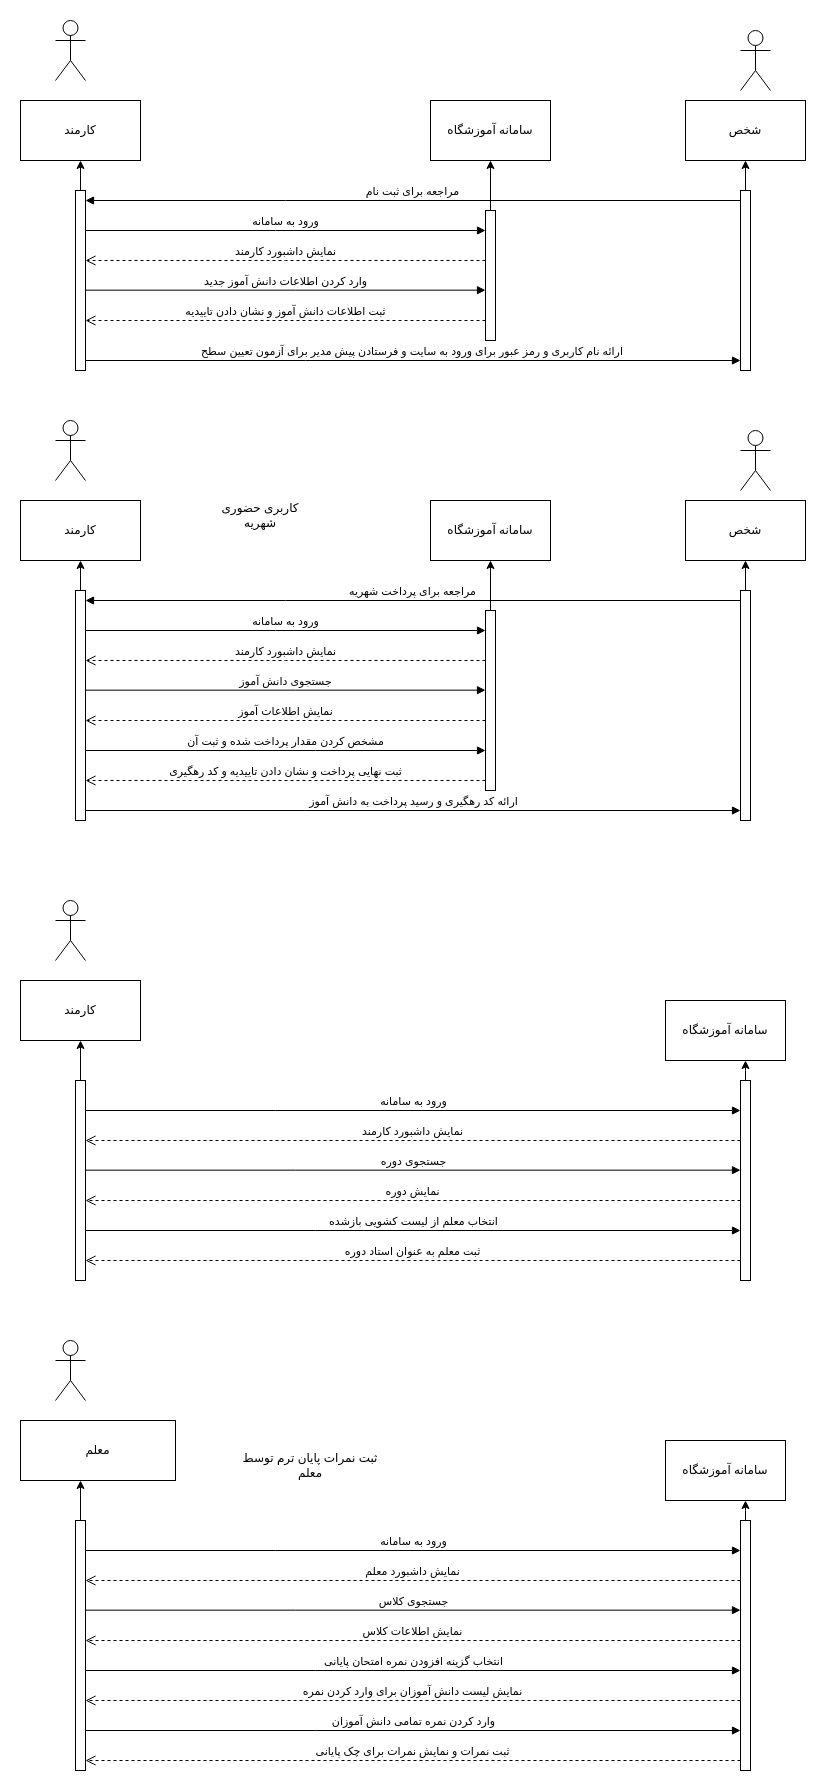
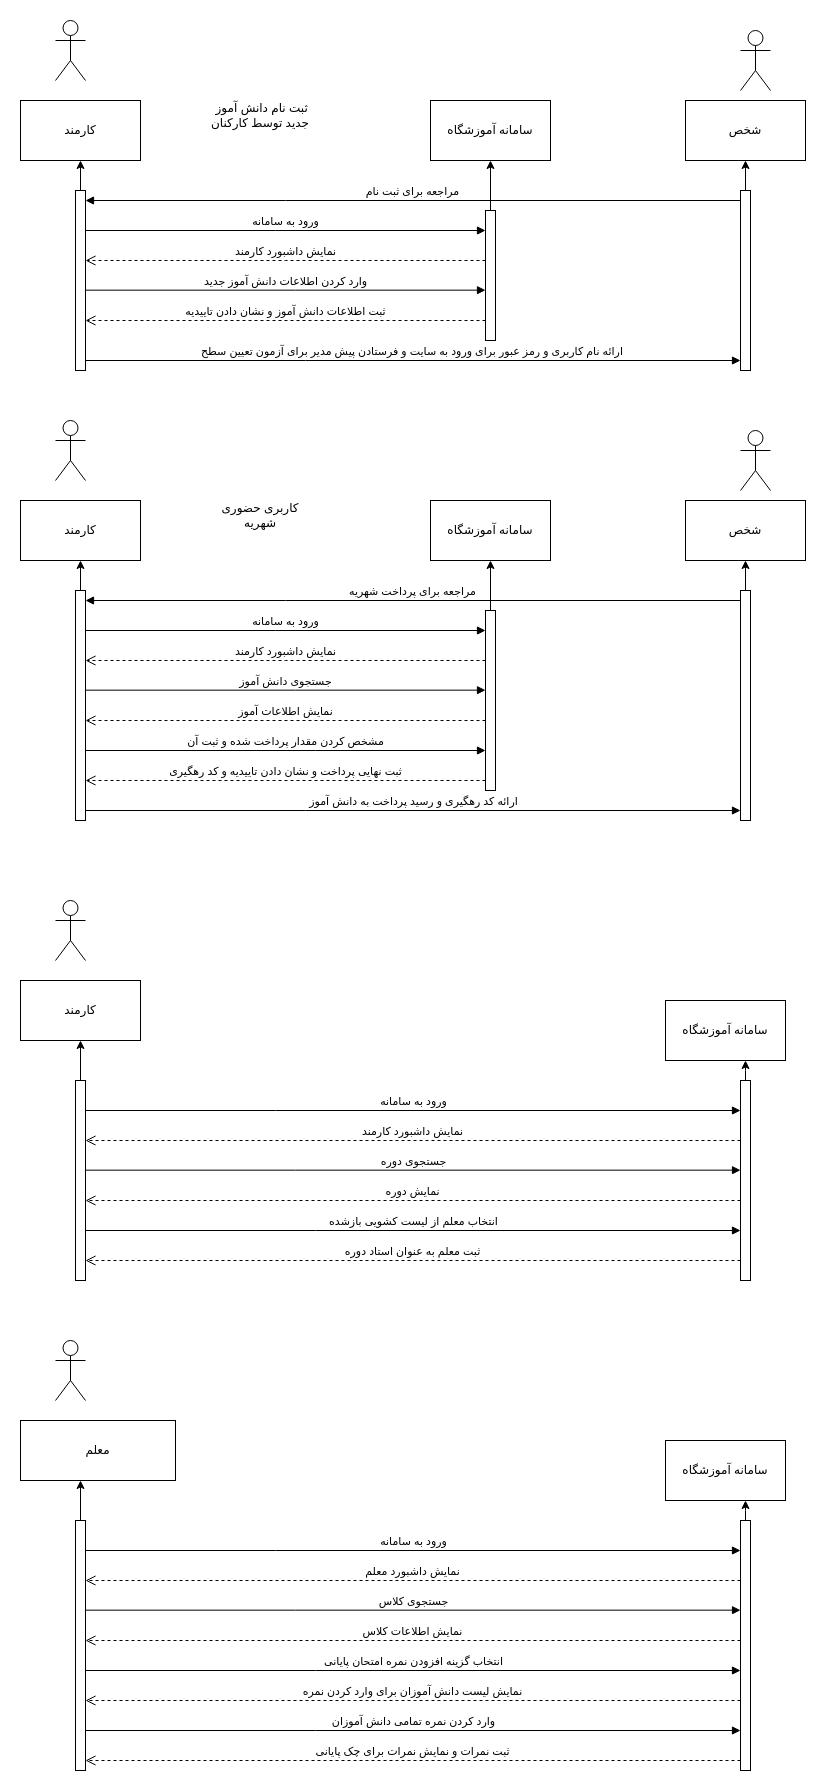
  <mxCell id="0" />
  <mxCell id="1" parent="0" />
  <mxCell id="2" value="" style="edgeStyle=orthogonalEdgeStyle;rounded=0;orthogonalLoop=1;jettySize=auto;html=1;curved=0;" edge="1" parent="1" source="3" target="6"><mxGeometry relative="1" as="geometry"><Array as="points"><mxPoint x="80" y="260" /><mxPoint x="80" y="260" /></Array></mxGeometry></mxCell>
  <mxCell id="3" value="" style="html=1;points=[[0,0,0,0,5],[0,1,0,0,-5],[1,0,0,0,5],[1,1,0,0,-5]];perimeter=orthogonalPerimeter;outlineConnect=0;targetShapes=umlLifeline;portConstraint=eastwest;newEdgeStyle={&quot;curved&quot;:0,&quot;rounded&quot;:0};" vertex="1" parent="1"><mxGeometry x="75" y="190" width="10" height="180" as="geometry" /></mxCell>
  <mxCell id="4" value="ورود به سامانه" style="html=1;verticalAlign=bottom;endArrow=block;curved=0;rounded=0;" edge="1" parent="1"><mxGeometry relative="1" as="geometry"><mxPoint x="85" y="230" as="sourcePoint" /><mxPoint x="485" y="230" as="targetPoint" /><Array as="points"><mxPoint x="275" y="230" /></Array></mxGeometry></mxCell>
  <mxCell id="5" value="نمایش داشبورد کارمند" style="html=1;verticalAlign=bottom;endArrow=open;dashed=1;endSize=8;curved=0;rounded=0;" edge="1" parent="1"><mxGeometry relative="1" as="geometry"><mxPoint x="85" y="260" as="targetPoint" /><mxPoint x="485" y="260" as="sourcePoint" /><Array as="points"><mxPoint x="285" y="260" /></Array></mxGeometry></mxCell>
  <mxCell id="6" value="کارمند" style="whiteSpace=wrap;html=1;" vertex="1" parent="1"><mxGeometry x="20" y="100" width="120" height="60" as="geometry" /></mxCell>
  <mxCell id="7" value="" style="edgeStyle=orthogonalEdgeStyle;rounded=0;orthogonalLoop=1;jettySize=auto;html=1;curved=0;" edge="1" parent="1" source="8" target="9"><mxGeometry relative="1" as="geometry"><Array as="points"><mxPoint x="490" y="260" /><mxPoint x="490" y="260" /></Array></mxGeometry></mxCell>
  <mxCell id="8" value="" style="html=1;points=[[0,0,0,0,5],[0,1,0,0,-5],[1,0,0,0,5],[1,1,0,0,-5]];perimeter=orthogonalPerimeter;outlineConnect=0;targetShapes=umlLifeline;portConstraint=eastwest;newEdgeStyle={&quot;curved&quot;:0,&quot;rounded&quot;:0};" vertex="1" parent="1"><mxGeometry x="485" y="210" width="10" height="130" as="geometry" /></mxCell>
  <mxCell id="9" value="سامانه آموزشگاه" style="whiteSpace=wrap;html=1;" vertex="1" parent="1"><mxGeometry x="430" y="100" width="120" height="60" as="geometry" /></mxCell>
  <mxCell id="10" value="وارد کردن اطلاعات دانش آموز جدید" style="html=1;verticalAlign=bottom;endArrow=block;curved=0;rounded=0;" edge="1" parent="1"><mxGeometry relative="1" as="geometry"><mxPoint x="85" y="289.66" as="sourcePoint" /><mxPoint x="485" y="289.66" as="targetPoint" /><Array as="points"><mxPoint x="295" y="289.66" /></Array></mxGeometry></mxCell>
  <mxCell id="11" value="ثبت اطلاعات دانش آموز و نشان دادن تاییدیه" style="html=1;verticalAlign=bottom;endArrow=open;dashed=1;endSize=8;curved=0;rounded=0;" edge="1" parent="1"><mxGeometry relative="1" as="geometry"><mxPoint x="85" y="320" as="targetPoint" /><mxPoint x="485" y="320" as="sourcePoint" /><Array as="points"><mxPoint x="335" y="320" /></Array></mxGeometry></mxCell>
+ <mxCell id="12" value="&amp;nbsp;ثبت نام دانش آموز جدید توسط کارکنان" style="text;html=1;align=center;verticalAlign=middle;whiteSpace=wrap;rounded=0;" vertex="1" parent="1"><mxGeometry x="205" y="100" width="110" height="30" as="geometry" /></mxCell>
  <mxCell id="13" value="" style="edgeStyle=orthogonalEdgeStyle;rounded=0;orthogonalLoop=1;jettySize=auto;html=1;curved=0;" edge="1" parent="1" source="14" target="15"><mxGeometry relative="1" as="geometry"><Array as="points"><mxPoint x="745" y="260" /><mxPoint x="745" y="260" /></Array></mxGeometry></mxCell>
  <mxCell id="14" value="" style="html=1;points=[[0,0,0,0,5],[0,1,0,0,-5],[1,0,0,0,5],[1,1,0,0,-5]];perimeter=orthogonalPerimeter;outlineConnect=0;targetShapes=umlLifeline;portConstraint=eastwest;newEdgeStyle={&quot;curved&quot;:0,&quot;rounded&quot;:0};" vertex="1" parent="1"><mxGeometry x="740" y="190" width="10" height="180" as="geometry" /></mxCell>
  <mxCell id="15" value="شخص" style="whiteSpace=wrap;html=1;" vertex="1" parent="1"><mxGeometry x="685" y="100" width="120" height="60" as="geometry" /></mxCell>
  <mxCell id="16" value="" style="shape=umlActor;verticalLabelPosition=bottom;verticalAlign=top;html=1;outlineConnect=0;" vertex="1" parent="1"><mxGeometry x="55" y="20" width="30" height="60" as="geometry" /></mxCell>
  <mxCell id="17" value="" style="shape=umlActor;verticalLabelPosition=bottom;verticalAlign=top;html=1;outlineConnect=0;" vertex="1" parent="1"><mxGeometry x="740" y="30" width="30" height="60" as="geometry" /></mxCell>
  <mxCell id="18" value="مراجعه برای ثبت نام" style="html=1;verticalAlign=bottom;endArrow=block;curved=0;rounded=0;" edge="1" parent="1"><mxGeometry relative="1" as="geometry"><mxPoint x="740" y="200" as="sourcePoint" /><mxPoint x="85" y="200" as="targetPoint" /><Array as="points"><mxPoint x="285" y="200" /></Array></mxGeometry></mxCell>
  <mxCell id="19" value="ارائه نام کاربری و رمز عبور برای ورود به سایت و فرستادن پیش مدیر برای آزمون تعیین سطح&amp;nbsp;" style="html=1;verticalAlign=bottom;endArrow=block;curved=0;rounded=0;" edge="1" parent="1"><mxGeometry relative="1" as="geometry"><mxPoint x="85" y="360" as="sourcePoint" /><mxPoint x="740" y="360" as="targetPoint" /><Array as="points"><mxPoint x="305" y="360" /></Array></mxGeometry></mxCell>
  <mxCell id="20" value="" style="edgeStyle=orthogonalEdgeStyle;rounded=0;orthogonalLoop=1;jettySize=auto;html=1;curved=0;" edge="1" parent="1" source="21" target="24"><mxGeometry relative="1" as="geometry"><Array as="points"><mxPoint x="80" y="660" /><mxPoint x="80" y="660" /></Array></mxGeometry></mxCell>
  <mxCell id="21" value="" style="html=1;points=[[0,0,0,0,5],[0,1,0,0,-5],[1,0,0,0,5],[1,1,0,0,-5]];perimeter=orthogonalPerimeter;outlineConnect=0;targetShapes=umlLifeline;portConstraint=eastwest;newEdgeStyle={&quot;curved&quot;:0,&quot;rounded&quot;:0};" vertex="1" parent="1"><mxGeometry x="75" y="590" width="10" height="230" as="geometry" /></mxCell>
  <mxCell id="22" value="ورود به سامانه" style="html=1;verticalAlign=bottom;endArrow=block;curved=0;rounded=0;" edge="1" parent="1"><mxGeometry relative="1" as="geometry"><mxPoint x="85" y="630" as="sourcePoint" /><mxPoint x="485" y="630" as="targetPoint" /><Array as="points"><mxPoint x="275" y="630" /></Array></mxGeometry></mxCell>
  <mxCell id="23" value="نمایش داشبورد کارمند" style="html=1;verticalAlign=bottom;endArrow=open;dashed=1;endSize=8;curved=0;rounded=0;" edge="1" parent="1"><mxGeometry relative="1" as="geometry"><mxPoint x="85" y="660" as="targetPoint" /><mxPoint x="485" y="660" as="sourcePoint" /><Array as="points"><mxPoint x="285" y="660" /></Array></mxGeometry></mxCell>
  <mxCell id="24" value="کارمند" style="whiteSpace=wrap;html=1;" vertex="1" parent="1"><mxGeometry x="20" y="500" width="120" height="60" as="geometry" /></mxCell>
  <mxCell id="25" value="" style="edgeStyle=orthogonalEdgeStyle;rounded=0;orthogonalLoop=1;jettySize=auto;html=1;curved=0;" edge="1" parent="1" source="26" target="27"><mxGeometry relative="1" as="geometry"><Array as="points"><mxPoint x="490" y="660" /><mxPoint x="490" y="660" /></Array></mxGeometry></mxCell>
  <mxCell id="26" value="" style="html=1;points=[[0,0,0,0,5],[0,1,0,0,-5],[1,0,0,0,5],[1,1,0,0,-5]];perimeter=orthogonalPerimeter;outlineConnect=0;targetShapes=umlLifeline;portConstraint=eastwest;newEdgeStyle={&quot;curved&quot;:0,&quot;rounded&quot;:0};" vertex="1" parent="1"><mxGeometry x="485" y="610" width="10" height="180" as="geometry" /></mxCell>
  <mxCell id="27" value="سامانه آموزشگاه" style="whiteSpace=wrap;html=1;" vertex="1" parent="1"><mxGeometry x="430" y="500" width="120" height="60" as="geometry" /></mxCell>
  <mxCell id="28" value="جستجوی دانش آموز" style="html=1;verticalAlign=bottom;endArrow=block;curved=0;rounded=0;" edge="1" parent="1"><mxGeometry relative="1" as="geometry"><mxPoint x="85" y="689.66" as="sourcePoint" /><mxPoint x="485" y="689.66" as="targetPoint" /><Array as="points"><mxPoint x="295" y="689.66" /></Array></mxGeometry></mxCell>
  <mxCell id="29" value="نمایش اطلاعات آموز" style="html=1;verticalAlign=bottom;endArrow=open;dashed=1;endSize=8;curved=0;rounded=0;" edge="1" parent="1"><mxGeometry relative="1" as="geometry"><mxPoint x="85" y="720" as="targetPoint" /><mxPoint x="485" y="720" as="sourcePoint" /><Array as="points"><mxPoint x="335" y="720" /></Array></mxGeometry></mxCell>
  <mxCell id="30" value="کاربری حضوری شهریه" style="text;html=1;align=center;verticalAlign=middle;whiteSpace=wrap;rounded=0;" vertex="1" parent="1"><mxGeometry x="205" y="500" width="110" height="30" as="geometry" /></mxCell>
  <mxCell id="31" value="" style="edgeStyle=orthogonalEdgeStyle;rounded=0;orthogonalLoop=1;jettySize=auto;html=1;curved=0;" edge="1" parent="1" source="32" target="33"><mxGeometry relative="1" as="geometry"><Array as="points"><mxPoint x="745" y="660" /><mxPoint x="745" y="660" /></Array></mxGeometry></mxCell>
  <mxCell id="32" value="" style="html=1;points=[[0,0,0,0,5],[0,1,0,0,-5],[1,0,0,0,5],[1,1,0,0,-5]];perimeter=orthogonalPerimeter;outlineConnect=0;targetShapes=umlLifeline;portConstraint=eastwest;newEdgeStyle={&quot;curved&quot;:0,&quot;rounded&quot;:0};" vertex="1" parent="1"><mxGeometry x="740" y="590" width="10" height="230" as="geometry" /></mxCell>
  <mxCell id="33" value="شخص" style="whiteSpace=wrap;html=1;" vertex="1" parent="1"><mxGeometry x="685" y="500" width="120" height="60" as="geometry" /></mxCell>
  <mxCell id="34" value="" style="shape=umlActor;verticalLabelPosition=bottom;verticalAlign=top;html=1;outlineConnect=0;" vertex="1" parent="1"><mxGeometry x="55" y="420" width="30" height="60" as="geometry" /></mxCell>
  <mxCell id="35" value="" style="shape=umlActor;verticalLabelPosition=bottom;verticalAlign=top;html=1;outlineConnect=0;" vertex="1" parent="1"><mxGeometry x="740" y="430" width="30" height="60" as="geometry" /></mxCell>
  <mxCell id="36" value="مراجعه برای پرداخت شهریه" style="html=1;verticalAlign=bottom;endArrow=block;curved=0;rounded=0;" edge="1" parent="1"><mxGeometry relative="1" as="geometry"><mxPoint x="740" y="600" as="sourcePoint" /><mxPoint x="85" y="600" as="targetPoint" /><Array as="points"><mxPoint x="285" y="600" /></Array></mxGeometry></mxCell>
  <mxCell id="37" value="ارائه کد رهگیری و رسید پرداخت به دانش آموز" style="html=1;verticalAlign=bottom;endArrow=block;curved=0;rounded=0;" edge="1" parent="1" source="21" target="32"><mxGeometry relative="1" as="geometry"><mxPoint x="85" y="810" as="sourcePoint" /><mxPoint x="740" y="810" as="targetPoint" /><Array as="points"><mxPoint x="305" y="810" /></Array></mxGeometry></mxCell>
  <mxCell id="38" value="مشخص کردن مقدار پرداخت شده و ثبت آن" style="html=1;verticalAlign=bottom;endArrow=block;curved=0;rounded=0;" edge="1" parent="1"><mxGeometry relative="1" as="geometry"><mxPoint x="85" y="750" as="sourcePoint" /><mxPoint x="485" y="750" as="targetPoint" /><Array as="points"><mxPoint x="315" y="750" /></Array></mxGeometry></mxCell>
  <mxCell id="39" value="ثبت نهایی پرداخت و نشان دادن تاییدیه و کد رهگیری" style="html=1;verticalAlign=bottom;endArrow=open;dashed=1;endSize=8;curved=0;rounded=0;" edge="1" parent="1" source="26" target="21"><mxGeometry relative="1" as="geometry"><mxPoint x="85" y="780" as="targetPoint" /><mxPoint x="485" y="780" as="sourcePoint" /><Array as="points"><mxPoint x="335" y="780" /></Array></mxGeometry></mxCell>
  <mxCell id="40" value="" style="edgeStyle=orthogonalEdgeStyle;rounded=0;orthogonalLoop=1;jettySize=auto;html=1;curved=0;" edge="1" parent="1" source="41" target="44"><mxGeometry relative="1" as="geometry"><Array as="points"><mxPoint x="80" y="1140" /><mxPoint x="80" y="1140" /></Array></mxGeometry></mxCell>
  <mxCell id="41" value="" style="html=1;points=[[0,0,0,0,5],[0,1,0,0,-5],[1,0,0,0,5],[1,1,0,0,-5]];perimeter=orthogonalPerimeter;outlineConnect=0;targetShapes=umlLifeline;portConstraint=eastwest;newEdgeStyle={&quot;curved&quot;:0,&quot;rounded&quot;:0};" vertex="1" parent="1"><mxGeometry x="75" y="1080" width="10" height="200" as="geometry" /></mxCell>
  <mxCell id="42" value="ورود به سامانه" style="html=1;verticalAlign=bottom;endArrow=block;curved=0;rounded=0;" edge="1" parent="1" target="46"><mxGeometry relative="1" as="geometry"><mxPoint x="85" y="1110" as="sourcePoint" /><mxPoint x="485" y="1110" as="targetPoint" /><Array as="points"><mxPoint x="275" y="1110" /></Array></mxGeometry></mxCell>
  <mxCell id="43" value="نمایش داشبورد کارمند" style="html=1;verticalAlign=bottom;endArrow=open;dashed=1;endSize=8;curved=0;rounded=0;" edge="1" parent="1" source="46"><mxGeometry relative="1" as="geometry"><mxPoint x="85" y="1140" as="targetPoint" /><mxPoint x="485" y="1140" as="sourcePoint" /><Array as="points"><mxPoint x="285" y="1140" /></Array></mxGeometry></mxCell>
  <mxCell id="44" value="کارمند" style="whiteSpace=wrap;html=1;" vertex="1" parent="1"><mxGeometry x="20" y="980" width="120" height="60" as="geometry" /></mxCell>
  <mxCell id="45" style="edgeStyle=orthogonalEdgeStyle;rounded=0;orthogonalLoop=1;jettySize=auto;html=1;curved=0;" edge="1" parent="1" source="46" target="47"><mxGeometry relative="1" as="geometry"><Array as="points"><mxPoint x="745" y="1070" /><mxPoint x="745" y="1070" /></Array></mxGeometry></mxCell>
  <mxCell id="46" value="" style="html=1;points=[[0,0,0,0,5],[0,1,0,0,-5],[1,0,0,0,5],[1,1,0,0,-5]];perimeter=orthogonalPerimeter;outlineConnect=0;targetShapes=umlLifeline;portConstraint=eastwest;newEdgeStyle={&quot;curved&quot;:0,&quot;rounded&quot;:0};" vertex="1" parent="1"><mxGeometry x="740" y="1080" width="10" height="200" as="geometry" /></mxCell>
  <mxCell id="47" value="سامانه آموزشگاه" style="whiteSpace=wrap;html=1;" vertex="1" parent="1"><mxGeometry x="665" y="1000" width="120" height="60" as="geometry" /></mxCell>
  <mxCell id="48" value="جستجوی دوره" style="html=1;verticalAlign=bottom;endArrow=block;curved=0;rounded=0;" edge="1" parent="1" target="46"><mxGeometry relative="1" as="geometry"><mxPoint x="85" y="1169.66" as="sourcePoint" /><mxPoint x="485" y="1169.66" as="targetPoint" /><Array as="points"><mxPoint x="295" y="1169.66" /></Array></mxGeometry></mxCell>
  <mxCell id="49" value="نمایش دوره" style="html=1;verticalAlign=bottom;endArrow=open;dashed=1;endSize=8;curved=0;rounded=0;" edge="1" parent="1" source="46"><mxGeometry relative="1" as="geometry"><mxPoint x="85" y="1200" as="targetPoint" /><mxPoint x="485" y="1200" as="sourcePoint" /><Array as="points"><mxPoint x="335" y="1200" /></Array></mxGeometry></mxCell>
  <mxCell id="50" value="" style="shape=umlActor;verticalLabelPosition=bottom;verticalAlign=top;html=1;outlineConnect=0;" vertex="1" parent="1"><mxGeometry x="55" y="900" width="30" height="60" as="geometry" /></mxCell>
  <mxCell id="51" value="انتخاب معلم از لیست کشویی بازشده" style="html=1;verticalAlign=bottom;endArrow=block;curved=0;rounded=0;" edge="1" parent="1" target="46"><mxGeometry relative="1" as="geometry"><mxPoint x="85" y="1230" as="sourcePoint" /><mxPoint x="485" y="1230" as="targetPoint" /><Array as="points"><mxPoint x="315" y="1230" /></Array></mxGeometry></mxCell>
  <mxCell id="52" value="ثبت معلم به عنوان استاد دوره" style="html=1;verticalAlign=bottom;endArrow=open;dashed=1;endSize=8;curved=0;rounded=0;" edge="1" parent="1" source="46" target="41"><mxGeometry relative="1" as="geometry"><mxPoint x="85" y="1260" as="targetPoint" /><mxPoint x="485" y="1260" as="sourcePoint" /><Array as="points"><mxPoint x="335" y="1260" /></Array></mxGeometry></mxCell>
  <mxCell id="53" value="" style="edgeStyle=orthogonalEdgeStyle;rounded=0;orthogonalLoop=1;jettySize=auto;html=1;curved=0;" edge="1" parent="1" source="54" target="57"><mxGeometry relative="1" as="geometry"><Array as="points"><mxPoint x="80" y="1580" /><mxPoint x="80" y="1580" /></Array></mxGeometry></mxCell>
  <mxCell id="54" value="" style="html=1;points=[[0,0,0,0,5],[0,1,0,0,-5],[1,0,0,0,5],[1,1,0,0,-5]];perimeter=orthogonalPerimeter;outlineConnect=0;targetShapes=umlLifeline;portConstraint=eastwest;newEdgeStyle={&quot;curved&quot;:0,&quot;rounded&quot;:0};" vertex="1" parent="1"><mxGeometry x="75" y="1520" width="10" height="250" as="geometry" /></mxCell>
  <mxCell id="55" value="ورود به سامانه" style="html=1;verticalAlign=bottom;endArrow=block;curved=0;rounded=0;" edge="1" parent="1" target="59"><mxGeometry relative="1" as="geometry"><mxPoint x="85" y="1550" as="sourcePoint" /><mxPoint x="485" y="1550" as="targetPoint" /><Array as="points"><mxPoint x="275" y="1550" /></Array></mxGeometry></mxCell>
  <mxCell id="56" value="نمایش داشبورد معلم" style="html=1;verticalAlign=bottom;endArrow=open;dashed=1;endSize=8;curved=0;rounded=0;" edge="1" parent="1" source="59"><mxGeometry relative="1" as="geometry"><mxPoint x="85" y="1580" as="targetPoint" /><mxPoint x="485" y="1580" as="sourcePoint" /><Array as="points"><mxPoint x="285" y="1580" /></Array></mxGeometry></mxCell>
  <mxCell id="57" value="معلم" style="whiteSpace=wrap;html=1;" vertex="1" parent="1"><mxGeometry x="20" y="1420" width="155" height="60" as="geometry" /></mxCell>
  <mxCell id="58" style="edgeStyle=orthogonalEdgeStyle;rounded=0;orthogonalLoop=1;jettySize=auto;html=1;curved=0;" edge="1" parent="1" source="59" target="60"><mxGeometry relative="1" as="geometry"><Array as="points"><mxPoint x="745" y="1510" /><mxPoint x="745" y="1510" /></Array></mxGeometry></mxCell>
  <mxCell id="59" value="" style="html=1;points=[[0,0,0,0,5],[0,1,0,0,-5],[1,0,0,0,5],[1,1,0,0,-5]];perimeter=orthogonalPerimeter;outlineConnect=0;targetShapes=umlLifeline;portConstraint=eastwest;newEdgeStyle={&quot;curved&quot;:0,&quot;rounded&quot;:0};" vertex="1" parent="1"><mxGeometry x="740" y="1520" width="10" height="250" as="geometry" /></mxCell>
  <mxCell id="60" value="سامانه آموزشگاه" style="whiteSpace=wrap;html=1;" vertex="1" parent="1"><mxGeometry x="665" y="1440" width="120" height="60" as="geometry" /></mxCell>
  <mxCell id="61" value="جستجوی کلاس" style="html=1;verticalAlign=bottom;endArrow=block;curved=0;rounded=0;" edge="1" parent="1" target="59"><mxGeometry relative="1" as="geometry"><mxPoint x="85" y="1609.66" as="sourcePoint" /><mxPoint x="485" y="1609.66" as="targetPoint" /><Array as="points"><mxPoint x="295" y="1609.66" /></Array></mxGeometry></mxCell>
  <mxCell id="62" value="نمایش اطلاعات کلاس" style="html=1;verticalAlign=bottom;endArrow=open;dashed=1;endSize=8;curved=0;rounded=0;" edge="1" parent="1" source="59"><mxGeometry relative="1" as="geometry"><mxPoint x="85" y="1640" as="targetPoint" /><mxPoint x="485" y="1640" as="sourcePoint" /><Array as="points"><mxPoint x="335" y="1640" /></Array></mxGeometry></mxCell>
- <mxCell id="63" value="ثبت نمرات پایان ترم توسط معلم" style="text;html=1;align=center;verticalAlign=middle;whiteSpace=wrap;rounded=0;" vertex="1" parent="1"><mxGeometry x="235" y="1450" width="150" height="30" as="geometry" /></mxCell>
  <mxCell id="64" value="" style="shape=umlActor;verticalLabelPosition=bottom;verticalAlign=top;html=1;outlineConnect=0;" vertex="1" parent="1"><mxGeometry x="55" y="1340" width="30" height="60" as="geometry" /></mxCell>
  <mxCell id="65" value="انتخاب گزینه افزودن نمره امتحان پایانی" style="html=1;verticalAlign=bottom;endArrow=block;curved=0;rounded=0;" edge="1" parent="1" target="59"><mxGeometry relative="1" as="geometry"><mxPoint x="85" y="1670" as="sourcePoint" /><mxPoint x="485" y="1670" as="targetPoint" /><Array as="points"><mxPoint x="315" y="1670" /></Array></mxGeometry></mxCell>
  <mxCell id="66" value="نمایش لیست دانش آموزان برای وارد کردن نمره" style="html=1;verticalAlign=bottom;endArrow=open;dashed=1;endSize=8;curved=0;rounded=0;" edge="1" parent="1" source="59" target="54"><mxGeometry relative="1" as="geometry"><mxPoint x="85" y="1700" as="targetPoint" /><mxPoint x="485" y="1700" as="sourcePoint" /><Array as="points"><mxPoint x="335" y="1700" /></Array></mxGeometry></mxCell>
  <mxCell id="67" value="وارد کردن نمره تمامی دانش آموزان" style="html=1;verticalAlign=bottom;endArrow=block;curved=0;rounded=0;" edge="1" parent="1"><mxGeometry relative="1" as="geometry"><mxPoint x="85" y="1730" as="sourcePoint" /><mxPoint x="740" y="1730" as="targetPoint" /><Array as="points"><mxPoint x="315" y="1730" /></Array></mxGeometry></mxCell>
  <mxCell id="68" value="ثبت نمرات و نمایش نمرات برای چک پایانی" style="html=1;verticalAlign=bottom;endArrow=open;dashed=1;endSize=8;curved=0;rounded=0;" edge="1" parent="1"><mxGeometry relative="1" as="geometry"><mxPoint x="85" y="1760" as="targetPoint" /><mxPoint x="740" y="1760" as="sourcePoint" /><Array as="points"><mxPoint x="335" y="1760" /></Array></mxGeometry></mxCell>
